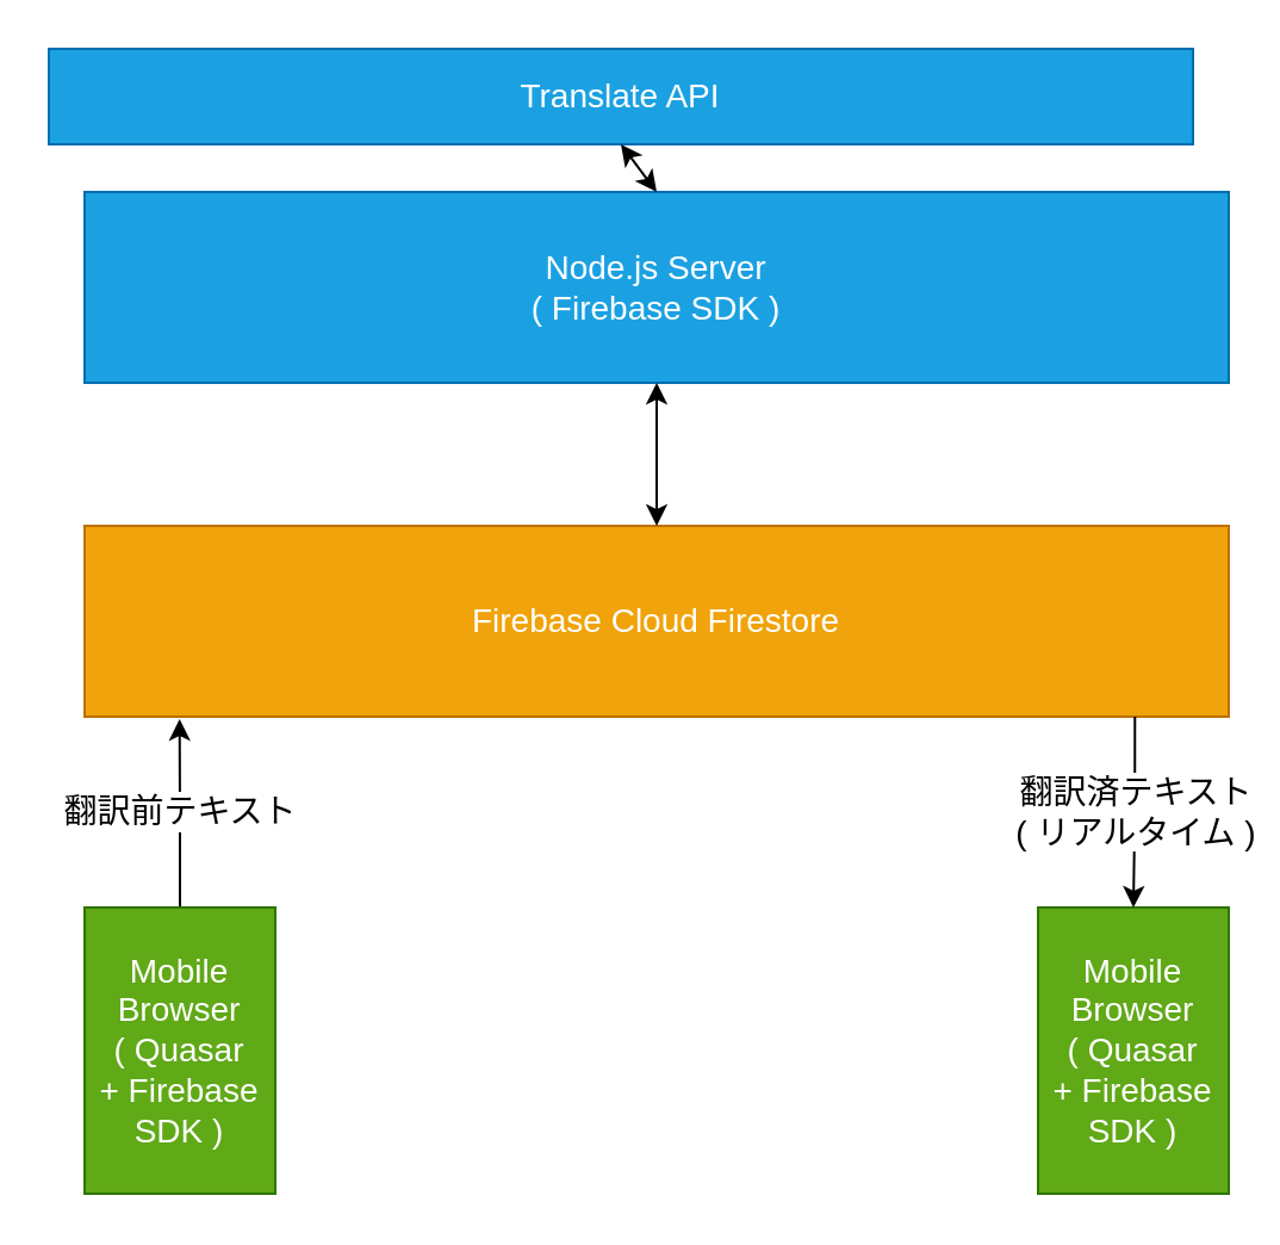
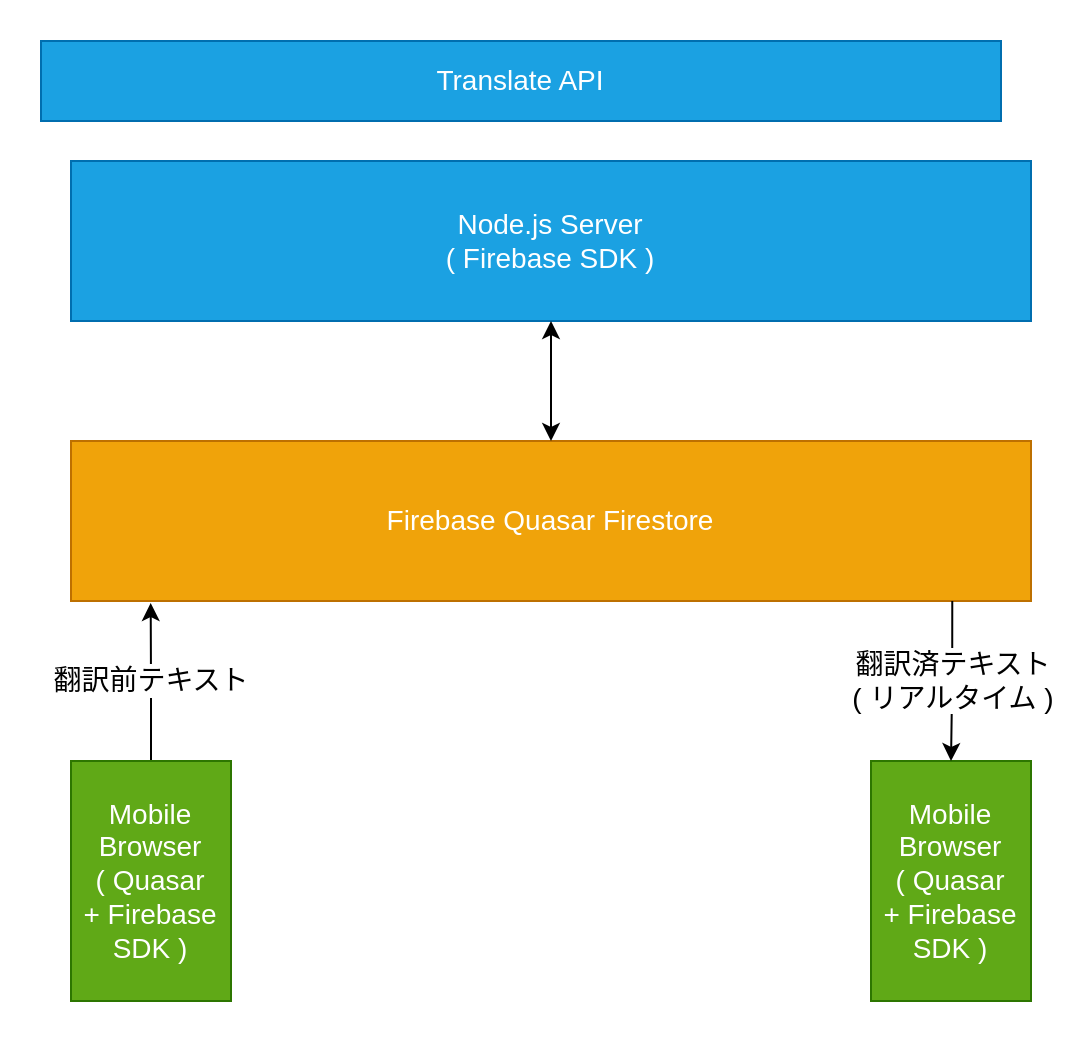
  <mxCell id="0" />
  <mxCell id="1" parent="0" />
  <mxCell id="2" value="翻訳前テキスト" style="edgeStyle=orthogonalEdgeStyle;rounded=0;orthogonalLoop=1;jettySize=auto;html=1;exitX=0.5;exitY=0;exitDx=0;exitDy=0;entryX=0.083;entryY=1.013;entryDx=0;entryDy=0;entryPerimeter=0;fontSize=14;" edge="1" parent="1" source="3" target="5"><mxGeometry relative="1" as="geometry" /></mxCell>
  <mxCell id="3" value="Mobile&lt;br style=&quot;font-size: 14px;&quot;&gt;Browser&lt;br style=&quot;font-size: 14px;&quot;&gt;( Quasar&lt;br style=&quot;font-size: 14px;&quot;&gt;+ Firebase SDK )" style="rounded=0;whiteSpace=wrap;html=1;fillColor=#60a917;strokeColor=#2D7600;fontColor=#ffffff;fontSize=14;" vertex="1" parent="1"><mxGeometry x="35" y="380" width="80" height="120" as="geometry" /></mxCell>
  <mxCell id="4" value="Mobile&lt;br style=&quot;font-size: 14px;&quot;&gt;Browser&lt;br style=&quot;font-size: 14px;&quot;&gt;( Quasar&lt;br style=&quot;font-size: 14px;&quot;&gt;+ Firebase SDK )" style="rounded=0;whiteSpace=wrap;html=1;fillColor=#60a917;strokeColor=#2D7600;fontColor=#ffffff;fontSize=14;" vertex="1" parent="1"><mxGeometry x="435" y="380" width="80" height="120" as="geometry" /></mxCell>
- <mxCell id="5" value="Firebase Cloud Firestore" style="rounded=0;whiteSpace=wrap;html=1;fillColor=#f0a30a;strokeColor=#BD7000;fontColor=#ffffff;fontSize=14;" vertex="1" parent="1"><mxGeometry x="35" y="220" width="480" height="80" as="geometry" /></mxCell>
+ <mxCell id="5" value="Firebase Quasar Firestore" style="rounded=0;whiteSpace=wrap;html=1;fillColor=#f0a30a;strokeColor=#BD7000;fontColor=#ffffff;fontSize=14;" vertex="1" parent="1"><mxGeometry x="35" y="220" width="480" height="80" as="geometry" /></mxCell>
  <mxCell id="6" value="Node.js Server&lt;br style=&quot;font-size: 14px;&quot;&gt;( Firebase SDK )" style="rounded=0;whiteSpace=wrap;html=1;fillColor=#1ba1e2;strokeColor=#006EAF;fontColor=#ffffff;fontSize=14;" vertex="1" parent="1"><mxGeometry x="35" y="80" width="480" height="80" as="geometry" /></mxCell>
  <mxCell id="7" value="Translate API" style="rounded=0;whiteSpace=wrap;html=1;fillColor=#1ba1e2;strokeColor=#006EAF;fontColor=#ffffff;fontSize=14;" vertex="1" parent="1"><mxGeometry x="20" y="20" width="480" height="40" as="geometry" /></mxCell>
  <mxCell id="8" value="翻訳済テキスト&lt;br&gt;( リアルタイム )" style="edgeStyle=orthogonalEdgeStyle;rounded=0;orthogonalLoop=1;jettySize=auto;html=1;exitX=0.918;exitY=1;exitDx=0;exitDy=0;entryX=0.5;entryY=0;entryDx=0;entryDy=0;fontSize=14;exitPerimeter=0;" edge="1" parent="1" source="5" target="4"><mxGeometry relative="1" as="geometry"><mxPoint x="85" y="390" as="sourcePoint" /><mxPoint x="84.84" y="311.04" as="targetPoint" /></mxGeometry></mxCell>
- <mxCell id="9" value="" style="endArrow=classic;startArrow=classic;html=1;fontSize=14;entryX=0.5;entryY=1;entryDx=0;entryDy=0;exitX=0.5;exitY=0;exitDx=0;exitDy=0;" edge="1" parent="1" source="6" target="7"><mxGeometry width="50" height="50" relative="1" as="geometry"><mxPoint x="245" y="140" as="sourcePoint" /><mxPoint x="295" y="90" as="targetPoint" /></mxGeometry></mxCell>
  <mxCell id="10" value="" style="endArrow=classic;startArrow=classic;html=1;fontSize=14;entryX=0.5;entryY=1;entryDx=0;entryDy=0;exitX=0.5;exitY=0;exitDx=0;exitDy=0;" edge="1" parent="1" source="5" target="6"><mxGeometry width="50" height="50" relative="1" as="geometry"><mxPoint x="285" y="110" as="sourcePoint" /><mxPoint x="285" y="70" as="targetPoint" /></mxGeometry></mxCell>
